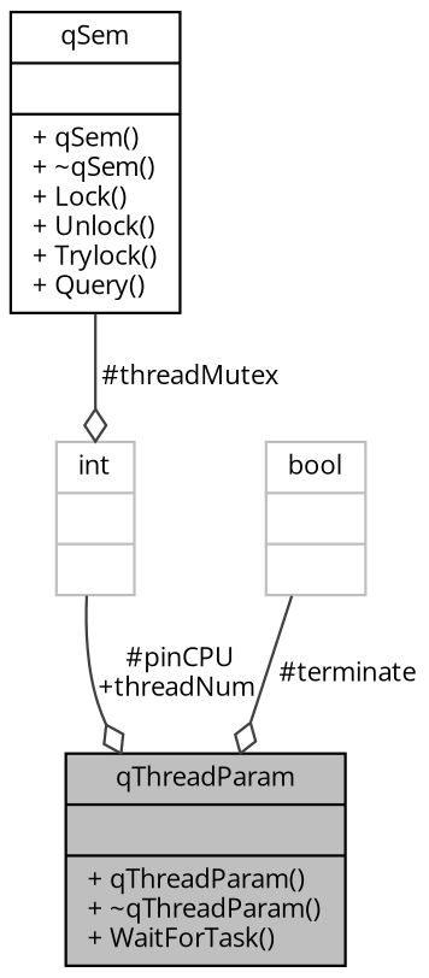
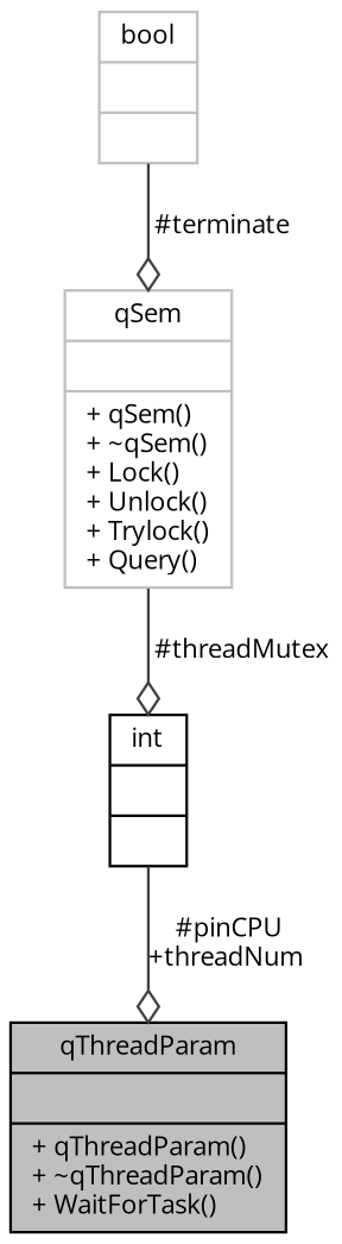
  digraph {
    fontname="Open Sans"
    node [color=black fontname="Open Sans" fontsize=10 shape=record]
    edge [arrowhead=odiamond color=grey25 fontname="Open Sans" fontsize=10 labelfontname=Helvetica labelfontsize=10 style=solid]
    n1 [fillcolor=grey75 fontcolor=black height=0.2 label="{qThreadParam\n||+ qThreadParam()\l+ ~qThreadParam()\l+ WaitForTask()\l}" style=filled width=0.4]
-   n2 [color=grey75 height=0.2 label="{int\n||}" width=0.4]
+   n2 [height=0.2 label="{int\n||}" width=0.4]
    n3 [color=grey75 height=0.2 label="{bool\n||}" width=0.4]
-   n4 [height=0.2 label="{qSem\n||+ qSem()\l+ ~qSem()\l+ Lock()\l+ Unlock()\l+ Trylock()\l+ Query()\l}" width=0.4]
+   n4 [color=grey75 height=0.2 label="{qSem\n||+ qSem()\l+ ~qSem()\l+ Lock()\l+ Unlock()\l+ Trylock()\l+ Query()\l}" width=0.4]
    n2 -> n1 [label=" #pinCPU\n+threadNum"]
-   n3 -> n1 [label=" #terminate"]
+   n3 -> n4 [label=" #terminate"]
    n4 -> n2 [label=" #threadMutex"]
  }
